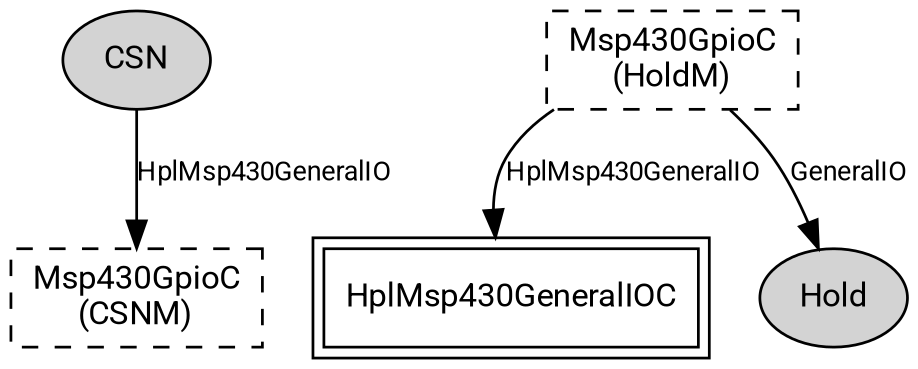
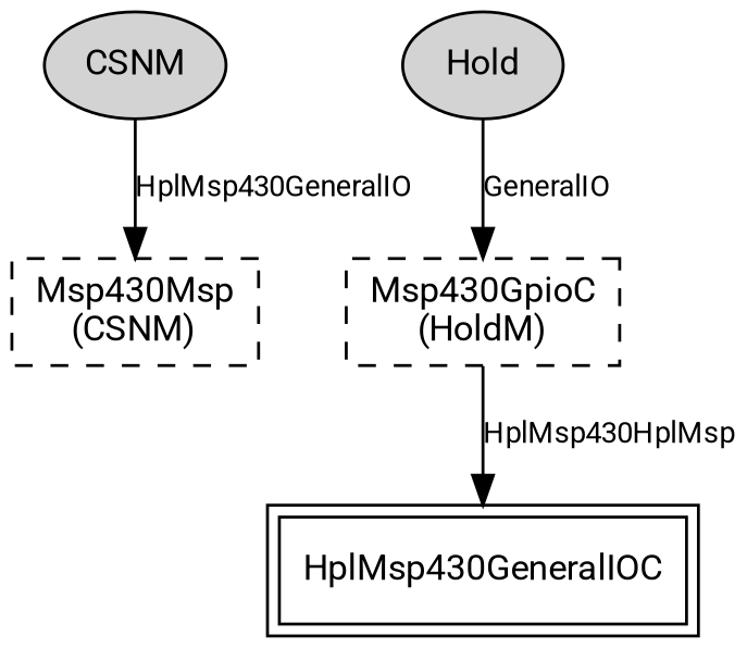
  digraph {
    fontname=Roboto
    node [fontname=Roboto fontsize=12 shape=box style=filled]
    edge [fontname=Roboto fontsize=10]
-   n1 [label=CSN shape=ellipse]
-   n2 [label="Msp430GpioC\n(CSNM)" style=dashed]
+   n1 [label=CSNM shape=ellipse]
+   n2 [label="Msp430Msp\n(CSNM)" style=dashed]
    HplMsp430GeneralIOC [peripheries=2 style=""]
    n4 [label=Hold shape=ellipse]
    n5 [label="Msp430GpioC\n(HoldM)" style=dashed]
    n1 -> n2 [label=HplMsp430GeneralIO]
-   n5 -> n4 [label=GeneralIO]
-   n5 -> HplMsp430GeneralIOC [label=HplMsp430GeneralIO]
+   n4 -> n5 [label=GeneralIO]
+   n5 -> HplMsp430GeneralIOC [label=HplMsp430HplMsp]
  }
